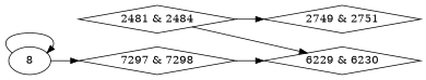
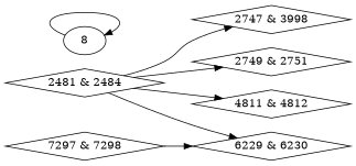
  digraph {
    rankdir=LR
    node [shape=diamond]
    n1 [label="2481 & 2484"]
+   n2 [label="2747 & 3998"]
    n3 [label="2749 & 2751"]
+   n4 [label="4811 & 4812"]
    n5 [label="6229 & 6230"]
    n6 [label="7297 & 7298"]
    n7 [label=8 shape=""]
+   n1 -> n2
    n1 -> n3
+   n1 -> n4
    n1 -> n5
    n6 -> n5
-   n7 -> n6
    n7 -> n7
  }
